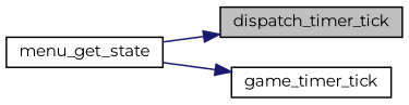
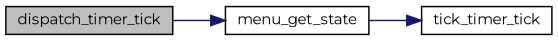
  digraph {
    fontname=Montserrat
    rankdir=LR
    node [color=black fillcolor=white fontname=Montserrat fontsize=10 shape=record style=filled]
    edge [color=midnightblue fontname=Montserrat fontsize=10 labelfontname=Helvetica labelfontsize=10 style=solid]
    n1 [fillcolor=grey75 fontcolor=black height=0.2 label=dispatch_timer_tick width=0.4]
    n2 [height=0.2 label=menu_get_state width=0.4]
-   n3 [height=0.2 label=game_timer_tick width=0.4]
-   n2 -> n1
+   n3 [height=0.2 label=tick_timer_tick width=0.4]
+   n1 -> n2
    n2 -> n3
  }
